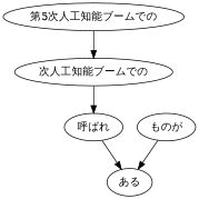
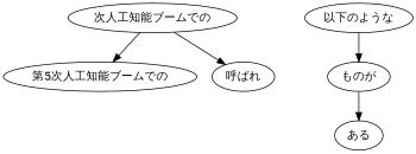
  digraph {
    n1 [label="第5次人工知能ブームでの"]
    n2 [label="次人工知能ブームでの"]
    n3 [label="呼ばれ"]
    n4 [label="ある"]
+   n5 [label="以下のような"]
    n6 [label="ものが"]
-   n1 -> n2
+   n2 -> n1
    n2 -> n3
-   n3 -> n4
+   n5 -> n6
    n6 -> n4
  }
